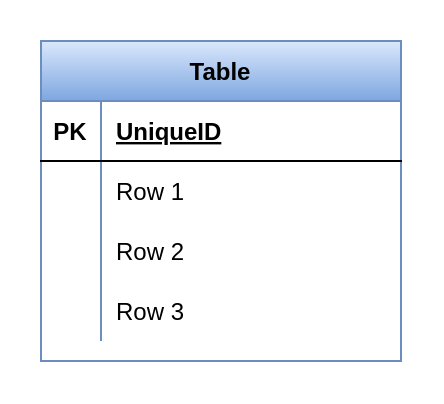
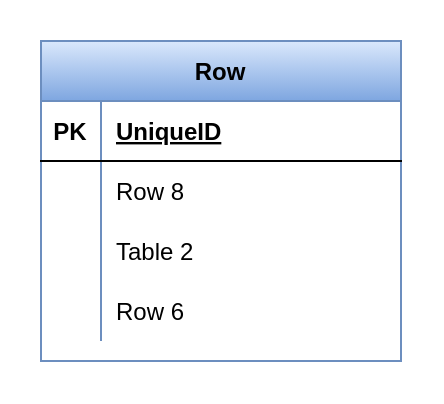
  <mxCell id="0" />
  <mxCell id="1" parent="0" />
- <mxCell id="2" value="Table" style="shape=table;startSize=30;container=1;collapsible=1;childLayout=tableLayout;fixedRows=1;rowLines=0;fontStyle=1;align=center;resizeLast=1;fillColor=#dae8fc;strokeColor=#6c8ebf;gradientColor=#7ea6e0;" parent="1" vertex="1"><mxGeometry x="20" y="20" width="180" height="160" as="geometry" /></mxCell>
+ <mxCell id="2" value="Row" style="shape=table;startSize=30;container=1;collapsible=1;childLayout=tableLayout;fixedRows=1;rowLines=0;fontStyle=1;align=center;resizeLast=1;fillColor=#dae8fc;strokeColor=#6c8ebf;gradientColor=#7ea6e0;" parent="1" vertex="1"><mxGeometry x="20" y="20" width="180" height="160" as="geometry" /></mxCell>
  <mxCell id="3" value="" style="shape=tableRow;horizontal=0;startSize=0;swimlaneHead=0;swimlaneBody=0;fillColor=none;collapsible=0;dropTarget=0;points=[[0,0.5],[1,0.5]];portConstraint=eastwest;top=0;left=0;right=0;bottom=1;" parent="2" vertex="1"><mxGeometry y="30" width="180" height="30" as="geometry" /></mxCell>
  <mxCell id="4" value="PK" style="shape=partialRectangle;connectable=0;fillColor=none;top=0;left=0;bottom=0;right=0;fontStyle=1;overflow=hidden;" parent="3" vertex="1"><mxGeometry width="30" height="30" as="geometry"><mxRectangle width="30" height="30" as="alternateBounds" /></mxGeometry></mxCell>
  <mxCell id="5" value="UniqueID" style="shape=partialRectangle;connectable=0;fillColor=none;top=0;left=0;bottom=0;right=0;align=left;spacingLeft=6;fontStyle=5;overflow=hidden;" parent="3" vertex="1"><mxGeometry x="30" width="150" height="30" as="geometry"><mxRectangle width="150" height="30" as="alternateBounds" /></mxGeometry></mxCell>
  <mxCell id="6" value="" style="shape=tableRow;horizontal=0;startSize=0;swimlaneHead=0;swimlaneBody=0;fillColor=none;collapsible=0;dropTarget=0;points=[[0,0.5],[1,0.5]];portConstraint=eastwest;top=0;left=0;right=0;bottom=0;" parent="2" vertex="1"><mxGeometry y="60" width="180" height="30" as="geometry" /></mxCell>
  <mxCell id="7" value="" style="shape=partialRectangle;connectable=0;fillColor=none;top=0;left=0;bottom=0;right=0;editable=1;overflow=hidden;" parent="6" vertex="1"><mxGeometry width="30" height="30" as="geometry"><mxRectangle width="30" height="30" as="alternateBounds" /></mxGeometry></mxCell>
- <mxCell id="8" value="Row 1" style="shape=partialRectangle;connectable=0;fillColor=none;top=0;left=0;bottom=0;right=0;align=left;spacingLeft=6;overflow=hidden;" parent="6" vertex="1"><mxGeometry x="30" width="150" height="30" as="geometry"><mxRectangle width="150" height="30" as="alternateBounds" /></mxGeometry></mxCell>
+ <mxCell id="8" value="Row 8" style="shape=partialRectangle;connectable=0;fillColor=none;top=0;left=0;bottom=0;right=0;align=left;spacingLeft=6;overflow=hidden;" parent="6" vertex="1"><mxGeometry x="30" width="150" height="30" as="geometry"><mxRectangle width="150" height="30" as="alternateBounds" /></mxGeometry></mxCell>
  <mxCell id="9" value="" style="shape=tableRow;horizontal=0;startSize=0;swimlaneHead=0;swimlaneBody=0;fillColor=none;collapsible=0;dropTarget=0;points=[[0,0.5],[1,0.5]];portConstraint=eastwest;top=0;left=0;right=0;bottom=0;" parent="2" vertex="1"><mxGeometry y="90" width="180" height="30" as="geometry" /></mxCell>
  <mxCell id="10" value="" style="shape=partialRectangle;connectable=0;fillColor=none;top=0;left=0;bottom=0;right=0;editable=1;overflow=hidden;" parent="9" vertex="1"><mxGeometry width="30" height="30" as="geometry"><mxRectangle width="30" height="30" as="alternateBounds" /></mxGeometry></mxCell>
- <mxCell id="11" value="Row 2" style="shape=partialRectangle;connectable=0;fillColor=none;top=0;left=0;bottom=0;right=0;align=left;spacingLeft=6;overflow=hidden;" parent="9" vertex="1"><mxGeometry x="30" width="150" height="30" as="geometry"><mxRectangle width="150" height="30" as="alternateBounds" /></mxGeometry></mxCell>
+ <mxCell id="11" value="Table 2" style="shape=partialRectangle;connectable=0;fillColor=none;top=0;left=0;bottom=0;right=0;align=left;spacingLeft=6;overflow=hidden;" parent="9" vertex="1"><mxGeometry x="30" width="150" height="30" as="geometry"><mxRectangle width="150" height="30" as="alternateBounds" /></mxGeometry></mxCell>
  <mxCell id="12" value="" style="shape=tableRow;horizontal=0;startSize=0;swimlaneHead=0;swimlaneBody=0;fillColor=none;collapsible=0;dropTarget=0;points=[[0,0.5],[1,0.5]];portConstraint=eastwest;top=0;left=0;right=0;bottom=0;" parent="2" vertex="1"><mxGeometry y="120" width="180" height="30" as="geometry" /></mxCell>
  <mxCell id="13" value="" style="shape=partialRectangle;connectable=0;fillColor=none;top=0;left=0;bottom=0;right=0;editable=1;overflow=hidden;" parent="12" vertex="1"><mxGeometry width="30" height="30" as="geometry"><mxRectangle width="30" height="30" as="alternateBounds" /></mxGeometry></mxCell>
- <mxCell id="14" value="Row 3" style="shape=partialRectangle;connectable=0;fillColor=none;top=0;left=0;bottom=0;right=0;align=left;spacingLeft=6;overflow=hidden;" parent="12" vertex="1"><mxGeometry x="30" width="150" height="30" as="geometry"><mxRectangle width="150" height="30" as="alternateBounds" /></mxGeometry></mxCell>
+ <mxCell id="14" value="Row 6" style="shape=partialRectangle;connectable=0;fillColor=none;top=0;left=0;bottom=0;right=0;align=left;spacingLeft=6;overflow=hidden;" parent="12" vertex="1"><mxGeometry x="30" width="150" height="30" as="geometry"><mxRectangle width="150" height="30" as="alternateBounds" /></mxGeometry></mxCell>
